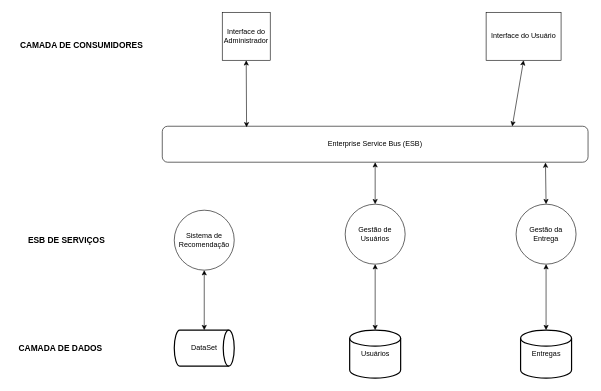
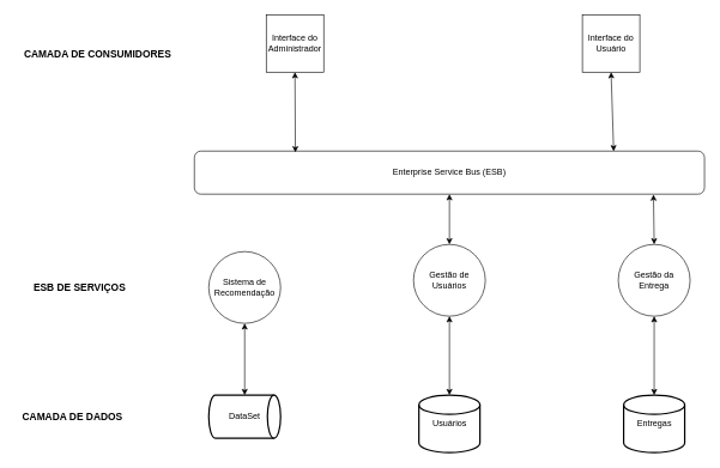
  <mxCell id="0" />
  <mxCell id="1" parent="0" />
  <mxCell id="2" value="Enterprise Service Bus (ESB)" style="rounded=1;whiteSpace=wrap;html=1;" vertex="1" parent="1"><mxGeometry x="270" y="210" width="710" height="60" as="geometry" /></mxCell>
  <mxCell id="3" value="Sistema de Recomendação" style="ellipse;whiteSpace=wrap;html=1;aspect=fixed;" vertex="1" parent="1"><mxGeometry x="290" y="350" width="100" height="100" as="geometry" /></mxCell>
  <mxCell id="4" value="Gestão de Usuários" style="ellipse;whiteSpace=wrap;html=1;aspect=fixed;" vertex="1" parent="1"><mxGeometry x="575" y="340" width="100" height="100" as="geometry" /></mxCell>
  <mxCell id="5" value="Gestão da Entrega" style="ellipse;whiteSpace=wrap;html=1;aspect=fixed;" vertex="1" parent="1"><mxGeometry x="860" y="340" width="100" height="100" as="geometry" /></mxCell>
  <mxCell id="6" value="Usuários" style="strokeWidth=2;html=1;shape=mxgraph.flowchart.database;whiteSpace=wrap;" vertex="1" parent="1"><mxGeometry x="582.5" y="550" width="85" height="80" as="geometry" /></mxCell>
  <mxCell id="7" value="DataSet" style="strokeWidth=2;html=1;shape=mxgraph.flowchart.direct_data;whiteSpace=wrap;" vertex="1" parent="1"><mxGeometry x="290" y="550" width="100" height="60" as="geometry" /></mxCell>
  <mxCell id="8" value="" style="endArrow=classic;startArrow=classic;html=1;rounded=0;exitX=0.5;exitY=0;exitDx=0;exitDy=0;entryX=0.5;entryY=1;entryDx=0;entryDy=0;" edge="1" parent="1" source="4" target="2"><mxGeometry width="50" height="50" relative="1" as="geometry"><mxPoint x="350" y="360" as="sourcePoint" /><mxPoint x="349" y="278" as="targetPoint" /></mxGeometry></mxCell>
  <mxCell id="9" value="" style="endArrow=classic;startArrow=classic;html=1;rounded=0;exitX=0.5;exitY=0;exitDx=0;exitDy=0;entryX=0.9;entryY=1.009;entryDx=0;entryDy=0;entryPerimeter=0;" edge="1" parent="1" source="5" target="2"><mxGeometry width="50" height="50" relative="1" as="geometry"><mxPoint x="635" y="350" as="sourcePoint" /><mxPoint x="635" y="280" as="targetPoint" /></mxGeometry></mxCell>
  <mxCell id="10" value="" style="endArrow=classic;startArrow=classic;html=1;rounded=0;entryX=0.5;entryY=1;entryDx=0;entryDy=0;" edge="1" parent="1" source="7" target="3"><mxGeometry width="50" height="50" relative="1" as="geometry"><mxPoint x="350" y="360" as="sourcePoint" /><mxPoint x="349" y="278" as="targetPoint" /></mxGeometry></mxCell>
  <mxCell id="11" value="" style="endArrow=classic;startArrow=classic;html=1;rounded=0;entryX=0.5;entryY=1;entryDx=0;entryDy=0;exitX=0.5;exitY=0;exitDx=0;exitDy=0;exitPerimeter=0;" edge="1" parent="1" source="6" target="4"><mxGeometry width="50" height="50" relative="1" as="geometry"><mxPoint x="350" y="560" as="sourcePoint" /><mxPoint x="350" y="460" as="targetPoint" /></mxGeometry></mxCell>
  <mxCell id="12" value="" style="endArrow=classic;startArrow=classic;html=1;rounded=0;entryX=0.5;entryY=1;entryDx=0;entryDy=0;exitX=0.5;exitY=0;exitDx=0;exitDy=0;exitPerimeter=0;" edge="1" parent="1" source="17" target="5"><mxGeometry width="50" height="50" relative="1" as="geometry"><mxPoint x="920" y="550" as="sourcePoint" /><mxPoint x="635" y="450" as="targetPoint" /></mxGeometry></mxCell>
  <mxCell id="13" value="Interface do Administrador" style="whiteSpace=wrap;html=1;aspect=fixed;" vertex="1" parent="1"><mxGeometry x="370" y="20" width="80" height="80" as="geometry" /></mxCell>
- <mxCell id="14" value="Interface do Usuário" style="whiteSpace=wrap;html=1;aspect=fixed;" vertex="1" parent="1"><mxGeometry x="810" y="20" width="125" height="80" as="geometry" /></mxCell>
+ <mxCell id="14" value="Interface do Usuário" style="whiteSpace=wrap;html=1;aspect=fixed;" vertex="1" parent="1"><mxGeometry x="810" y="20" width="80" height="80" as="geometry" /></mxCell>
  <mxCell id="15" value="" style="endArrow=classic;startArrow=classic;html=1;rounded=0;exitX=0.198;exitY=0.029;exitDx=0;exitDy=0;entryX=0.5;entryY=1;entryDx=0;entryDy=0;exitPerimeter=0;" edge="1" parent="1" source="2" target="13"><mxGeometry width="50" height="50" relative="1" as="geometry"><mxPoint x="350" y="360" as="sourcePoint" /><mxPoint x="349" y="278" as="targetPoint" /></mxGeometry></mxCell>
  <mxCell id="16" value="" style="endArrow=classic;startArrow=classic;html=1;rounded=0;exitX=0.822;exitY=0.005;exitDx=0;exitDy=0;entryX=0.5;entryY=1;entryDx=0;entryDy=0;exitPerimeter=0;" edge="1" parent="1" source="2" target="14"><mxGeometry width="50" height="50" relative="1" as="geometry"><mxPoint x="421" y="222" as="sourcePoint" /><mxPoint x="420" y="110" as="targetPoint" /></mxGeometry></mxCell>
  <mxCell id="17" value="Entregas" style="strokeWidth=2;html=1;shape=mxgraph.flowchart.database;whiteSpace=wrap;" vertex="1" parent="1"><mxGeometry x="867.5" y="550" width="85" height="80" as="geometry" /></mxCell>
  <mxCell id="18" value="&lt;b&gt;&lt;font style=&quot;font-size: 14px;&quot;&gt;CAMADA DE DADOS&lt;/font&gt;&lt;/b&gt;" style="text;html=1;align=center;verticalAlign=middle;resizable=0;points=[];autosize=1;strokeColor=none;fillColor=none;" vertex="1" parent="1"><mxGeometry x="20" y="565" width="160" height="30" as="geometry" /></mxCell>
  <mxCell id="19" value="&lt;b&gt;&lt;font style=&quot;font-size: 14px;&quot;&gt;ESB DE SERVIÇOS&lt;/font&gt;&lt;/b&gt;" style="text;html=1;align=center;verticalAlign=middle;resizable=0;points=[];autosize=1;strokeColor=none;fillColor=none;" vertex="1" parent="1"><mxGeometry x="20" y="385" width="180" height="30" as="geometry" /></mxCell>
  <mxCell id="20" value="&lt;b&gt;&lt;font style=&quot;font-size: 14px;&quot;&gt;CAMADA DE CONSUMIDORES&lt;/font&gt;&lt;/b&gt;" style="text;html=1;align=center;verticalAlign=middle;resizable=0;points=[];autosize=1;strokeColor=none;fillColor=none;" vertex="1" parent="1"><mxGeometry x="20" y="60" width="230" height="30" as="geometry" /></mxCell>
